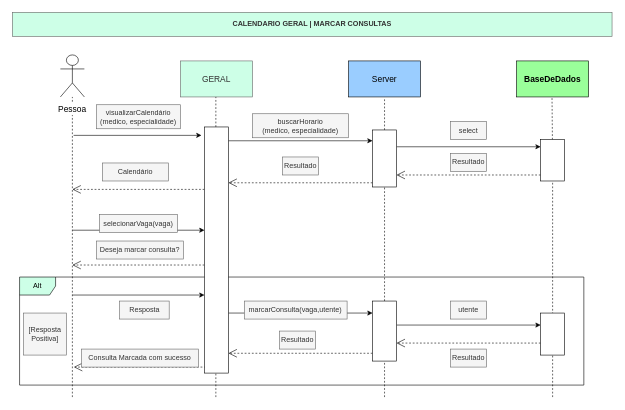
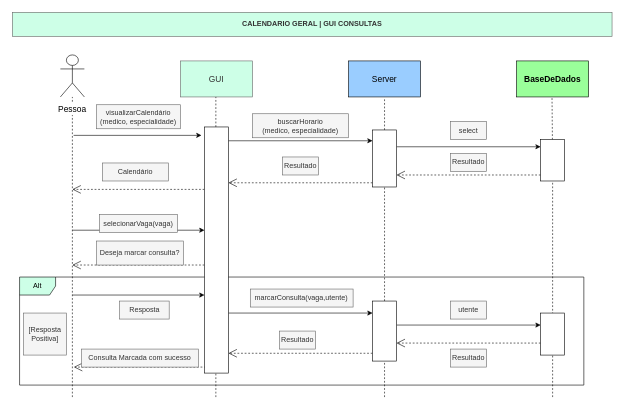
  <mxCell id="0" />
  <mxCell id="1" parent="0" />
  <mxCell id="2" value="Alt" style="shape=umlFrame;whiteSpace=wrap;html=1;fillColor=#CDFFE7;" parent="1" vertex="1"><mxGeometry x="32.01" y="461" width="940" height="180" as="geometry" /></mxCell>
  <mxCell id="3" value="" style="shape=umlActor;verticalLabelPosition=bottom;verticalAlign=top;html=1;outlineConnect=0;" parent="1" vertex="1"><mxGeometry x="100" y="91" width="40" height="70" as="geometry" /></mxCell>
- <mxCell id="4" value="&lt;b&gt;CALENDARIO GERAL | MARCAR CONSULTAS&lt;/b&gt;" style="text;html=1;align=center;verticalAlign=middle;whiteSpace=wrap;rounded=0;strokeColor=#666666;fontColor=#333333;fillColor=#CDFFE7;" parent="1" vertex="1"><mxGeometry x="20" y="20" width="999" height="40" as="geometry" /></mxCell>
+ <mxCell id="4" value="&lt;b&gt;CALENDARIO GERAL | GUI CONSULTAS&lt;/b&gt;" style="text;html=1;align=center;verticalAlign=middle;whiteSpace=wrap;rounded=0;strokeColor=#666666;fontColor=#333333;fillColor=#CDFFE7;" parent="1" vertex="1"><mxGeometry x="20" y="20" width="999" height="40" as="geometry" /></mxCell>
  <mxCell id="5" value="&lt;font style=&quot;font-size: 14px&quot;&gt;Server&lt;/font&gt;" style="rounded=0;whiteSpace=wrap;html=1;fillColor=#9ACDFF;" parent="1" vertex="1"><mxGeometry x="580" y="101" width="120" height="60" as="geometry" /></mxCell>
  <mxCell id="6" value="&lt;span style=&quot;font-size: 14px&quot;&gt;&lt;b&gt;BaseDeDados&lt;/b&gt;&lt;/span&gt;" style="rounded=0;whiteSpace=wrap;html=1;fillColor=#9AFF9A;" parent="1" vertex="1"><mxGeometry x="860" y="101" width="120" height="60" as="geometry" /></mxCell>
  <mxCell id="7" value="" style="endArrow=none;dashed=1;html=1;rounded=1;" parent="1" target="3" edge="1"><mxGeometry width="50" height="50" relative="1" as="geometry"><mxPoint x="120" y="661" as="sourcePoint" /><mxPoint x="120" y="191" as="targetPoint" /></mxGeometry></mxCell>
  <mxCell id="8" value="&lt;font style=&quot;font-size: 14px&quot;&gt;Pessoa&lt;/font&gt;" style="text;html=1;align=center;verticalAlign=middle;whiteSpace=wrap;rounded=0;fillColor=#ffffff;" parent="1" vertex="1"><mxGeometry x="90" y="171" width="60" height="20" as="geometry" /></mxCell>
  <mxCell id="9" value="" style="endArrow=none;dashed=1;html=1;rounded=1;" parent="1" source="27" edge="1"><mxGeometry width="50" height="50" relative="1" as="geometry"><mxPoint x="919" y="781" as="sourcePoint" /><mxPoint x="919" y="161" as="targetPoint" /></mxGeometry></mxCell>
- <mxCell id="10" value="&lt;font style=&quot;font-size: 14px&quot;&gt;GERAL&lt;/font&gt;" style="rounded=0;whiteSpace=wrap;html=1;strokeColor=#666666;fontColor=#333333;fillColor=#CDFFE7;" parent="1" vertex="1"><mxGeometry x="300" y="101" width="120" height="60" as="geometry" /></mxCell>
+ <mxCell id="10" value="&lt;font style=&quot;font-size: 14px&quot;&gt;GUI&lt;/font&gt;" style="rounded=0;whiteSpace=wrap;html=1;strokeColor=#666666;fontColor=#333333;fillColor=#CDFFE7;" parent="1" vertex="1"><mxGeometry x="300" y="101" width="120" height="60" as="geometry" /></mxCell>
  <mxCell id="11" value="" style="endArrow=none;dashed=1;html=1;rounded=1;" parent="1" edge="1"><mxGeometry width="50" height="50" relative="1" as="geometry"><mxPoint x="359" y="661" as="sourcePoint" /><mxPoint x="359" y="161" as="targetPoint" /></mxGeometry></mxCell>
  <mxCell id="12" value="" style="endArrow=none;dashed=1;html=1;rounded=1;" parent="1" source="25" edge="1"><mxGeometry width="50" height="50" relative="1" as="geometry"><mxPoint x="640" y="784.5" as="sourcePoint" /><mxPoint x="640" y="164.5" as="targetPoint" /></mxGeometry></mxCell>
  <mxCell id="13" value="" style="endArrow=classic;html=1;" parent="1" edge="1"><mxGeometry width="50" height="50" relative="1" as="geometry"><mxPoint x="122" y="225" as="sourcePoint" /><mxPoint x="335" y="225" as="targetPoint" /></mxGeometry></mxCell>
  <mxCell id="14" value="visualizarCalendário (medico, especialidade)" style="text;html=1;strokeColor=#666666;align=center;verticalAlign=middle;whiteSpace=wrap;rounded=0;fillColor=#f5f5f5;fontColor=#333333;" parent="1" vertex="1"><mxGeometry x="160" y="174" width="140" height="40" as="geometry" /></mxCell>
  <mxCell id="15" value="" style="endArrow=classic;html=1;" parent="1" edge="1"><mxGeometry width="50" height="50" relative="1" as="geometry"><mxPoint x="380" y="234" as="sourcePoint" /><mxPoint x="620" y="234" as="targetPoint" /></mxGeometry></mxCell>
  <mxCell id="16" value="buscarHorario&lt;br&gt;(medico, especialidade)" style="text;html=1;strokeColor=#666666;align=center;verticalAlign=middle;whiteSpace=wrap;rounded=0;fillColor=#f5f5f5;fontColor=#333333;" parent="1" vertex="1"><mxGeometry x="420" y="189" width="160" height="40" as="geometry" /></mxCell>
  <mxCell id="17" value="" style="endArrow=classic;html=1;" parent="1" edge="1"><mxGeometry width="50" height="50" relative="1" as="geometry"><mxPoint x="660" y="244" as="sourcePoint" /><mxPoint x="900" y="244" as="targetPoint" /></mxGeometry></mxCell>
  <mxCell id="18" value="select" style="text;html=1;strokeColor=#666666;align=center;verticalAlign=middle;whiteSpace=wrap;rounded=0;fillColor=#f5f5f5;fontColor=#333333;" parent="1" vertex="1"><mxGeometry x="750" y="202" width="60" height="30" as="geometry" /></mxCell>
  <mxCell id="19" value="" style="endArrow=open;endFill=1;endSize=12;html=1;dashed=1;" parent="1" edge="1"><mxGeometry width="160" relative="1" as="geometry"><mxPoint x="900" y="291" as="sourcePoint" /><mxPoint x="660" y="291" as="targetPoint" /></mxGeometry></mxCell>
  <mxCell id="20" value="" style="endArrow=open;endFill=1;endSize=12;html=1;dashed=1;" parent="1" edge="1"><mxGeometry width="160" relative="1" as="geometry"><mxPoint x="620" y="304" as="sourcePoint" /><mxPoint x="380" y="304" as="targetPoint" /></mxGeometry></mxCell>
  <mxCell id="21" value="" style="endArrow=open;endFill=1;endSize=12;html=1;dashed=1;" parent="1" edge="1"><mxGeometry width="160" relative="1" as="geometry"><mxPoint x="340" y="315" as="sourcePoint" /><mxPoint x="120" y="315" as="targetPoint" /></mxGeometry></mxCell>
  <mxCell id="22" value="Resultado" style="text;html=1;strokeColor=#666666;align=center;verticalAlign=middle;whiteSpace=wrap;rounded=0;fillColor=#f5f5f5;fontColor=#333333;" parent="1" vertex="1"><mxGeometry x="750" y="255" width="60" height="30" as="geometry" /></mxCell>
  <mxCell id="23" value="Resultado" style="text;html=1;strokeColor=#666666;align=center;verticalAlign=middle;whiteSpace=wrap;rounded=0;fillColor=#f5f5f5;fontColor=#333333;" parent="1" vertex="1"><mxGeometry x="470" y="261" width="60" height="30" as="geometry" /></mxCell>
  <mxCell id="24" value="Calendário" style="text;html=1;strokeColor=#666666;align=center;verticalAlign=middle;whiteSpace=wrap;rounded=0;fillColor=#f5f5f5;fontColor=#333333;" parent="1" vertex="1"><mxGeometry x="170" y="271" width="110" height="30" as="geometry" /></mxCell>
  <mxCell id="25" value="" style="rounded=0;whiteSpace=wrap;html=1;" parent="1" vertex="1"><mxGeometry x="620" y="216" width="40" height="95" as="geometry" /></mxCell>
  <mxCell id="26" value="" style="endArrow=none;dashed=1;html=1;rounded=1;" parent="1" source="46" target="25" edge="1"><mxGeometry width="50" height="50" relative="1" as="geometry"><mxPoint x="640" y="784.5" as="sourcePoint" /><mxPoint x="640" y="164.5" as="targetPoint" /></mxGeometry></mxCell>
  <mxCell id="27" value="" style="rounded=0;whiteSpace=wrap;html=1;" parent="1" vertex="1"><mxGeometry x="900" y="232" width="40" height="69" as="geometry" /></mxCell>
  <mxCell id="28" value="" style="endArrow=none;dashed=1;html=1;rounded=1;" parent="1" target="27" edge="1"><mxGeometry width="50" height="50" relative="1" as="geometry"><mxPoint x="920" y="661" as="sourcePoint" /><mxPoint x="919" y="161" as="targetPoint" /></mxGeometry></mxCell>
  <mxCell id="29" value="" style="endArrow=classic;html=1;" parent="1" edge="1"><mxGeometry width="50" height="50" relative="1" as="geometry"><mxPoint x="120" y="383" as="sourcePoint" /><mxPoint x="340" y="383" as="targetPoint" /></mxGeometry></mxCell>
  <mxCell id="30" value="selecionarVaga(vaga)" style="text;html=1;strokeColor=#666666;align=center;verticalAlign=middle;whiteSpace=wrap;rounded=0;fillColor=#f5f5f5;fontColor=#333333;" parent="1" vertex="1"><mxGeometry x="165" y="357" width="130" height="30" as="geometry" /></mxCell>
  <mxCell id="31" value="" style="endArrow=open;endFill=1;endSize=12;html=1;dashed=1;" parent="1" edge="1"><mxGeometry width="160" relative="1" as="geometry"><mxPoint x="340" y="441" as="sourcePoint" /><mxPoint x="120" y="441" as="targetPoint" /></mxGeometry></mxCell>
- <mxCell id="32" value="Deseja marcar consulta?" style="text;html=1;strokeColor=#666666;align=center;verticalAlign=middle;whiteSpace=wrap;rounded=0;fillColor=#f5f5f5;fontColor=#333333;" parent="1" vertex="1"><mxGeometry x="160" y="401" width="145" height="30" as="geometry" /></mxCell>
+ <mxCell id="32" value="Deseja marcar consulta?" style="text;html=1;strokeColor=#666666;align=center;verticalAlign=middle;whiteSpace=wrap;rounded=0;fillColor=#f5f5f5;fontColor=#333333;" parent="1" vertex="1"><mxGeometry x="160" y="401" width="145" height="40" as="geometry" /></mxCell>
  <mxCell id="33" value="" style="endArrow=classic;html=1;" parent="1" edge="1"><mxGeometry width="50" height="50" relative="1" as="geometry"><mxPoint x="120" y="491" as="sourcePoint" /><mxPoint x="340" y="491" as="targetPoint" /></mxGeometry></mxCell>
  <mxCell id="34" value="" style="endArrow=classic;html=1;" parent="1" edge="1"><mxGeometry width="50" height="50" relative="1" as="geometry"><mxPoint x="380" y="521" as="sourcePoint" /><mxPoint x="620" y="521" as="targetPoint" /></mxGeometry></mxCell>
  <mxCell id="35" value="" style="endArrow=classic;html=1;" parent="1" edge="1"><mxGeometry width="50" height="50" relative="1" as="geometry"><mxPoint x="660" y="541" as="sourcePoint" /><mxPoint x="900" y="541" as="targetPoint" /></mxGeometry></mxCell>
  <mxCell id="36" value="" style="endArrow=open;endFill=1;endSize=12;html=1;dashed=1;" parent="1" edge="1"><mxGeometry width="160" relative="1" as="geometry"><mxPoint x="900" y="571" as="sourcePoint" /><mxPoint x="660" y="571" as="targetPoint" /></mxGeometry></mxCell>
  <mxCell id="37" value="Resultado" style="text;html=1;strokeColor=#666666;align=center;verticalAlign=middle;whiteSpace=wrap;rounded=0;fillColor=#f5f5f5;fontColor=#333333;" parent="1" vertex="1"><mxGeometry x="750" y="581" width="60" height="30" as="geometry" /></mxCell>
  <mxCell id="38" value="utente" style="text;html=1;strokeColor=#666666;align=center;verticalAlign=middle;whiteSpace=wrap;rounded=0;fillColor=#f5f5f5;fontColor=#333333;" parent="1" vertex="1"><mxGeometry x="750" y="501" width="60" height="30" as="geometry" /></mxCell>
  <mxCell id="39" value="" style="endArrow=open;endFill=1;endSize=12;html=1;dashed=1;" parent="1" edge="1"><mxGeometry width="160" relative="1" as="geometry"><mxPoint x="620" y="588" as="sourcePoint" /><mxPoint x="380" y="588" as="targetPoint" /></mxGeometry></mxCell>
  <mxCell id="40" value="" style="endArrow=open;endFill=1;endSize=12;html=1;dashed=1;" parent="1" edge="1"><mxGeometry width="160" relative="1" as="geometry"><mxPoint x="342.5" y="611" as="sourcePoint" /><mxPoint x="122.5" y="611" as="targetPoint" /></mxGeometry></mxCell>
  <mxCell id="41" value="Resultado" style="text;html=1;strokeColor=#666666;align=center;verticalAlign=middle;whiteSpace=wrap;rounded=0;fillColor=#f5f5f5;fontColor=#333333;" parent="1" vertex="1"><mxGeometry x="465" y="551" width="60" height="30" as="geometry" /></mxCell>
  <mxCell id="42" value="Consulta Marcada com sucesso" style="text;html=1;strokeColor=#666666;align=center;verticalAlign=middle;whiteSpace=wrap;rounded=0;fillColor=#f5f5f5;fontColor=#333333;" parent="1" vertex="1"><mxGeometry x="135" y="581" width="195" height="30" as="geometry" /></mxCell>
  <mxCell id="43" value="Resposta" style="text;html=1;strokeColor=#666666;align=center;verticalAlign=middle;whiteSpace=wrap;rounded=0;fillColor=#f5f5f5;fontColor=#333333;" parent="1" vertex="1"><mxGeometry x="198.75" y="501" width="82.5" height="30" as="geometry" /></mxCell>
- <mxCell id="44" value="marcarConsulta(vaga,utente)" style="text;html=1;strokeColor=#666666;align=center;verticalAlign=middle;whiteSpace=wrap;rounded=0;fillColor=#f5f5f5;fontColor=#333333;" parent="1" vertex="1"><mxGeometry x="406.38" y="501" width="171.25" height="30" as="geometry" /></mxCell>
+ <mxCell id="44" value="marcarConsulta(vaga,utente)" style="text;html=1;strokeColor=#666666;align=center;verticalAlign=middle;whiteSpace=wrap;rounded=0;fillColor=#f5f5f5;fontColor=#333333;" parent="1" vertex="1"><mxGeometry x="416.38" y="481" width="171.25" height="30" as="geometry" /></mxCell>
  <mxCell id="45" value="[Resposta&lt;br&gt;Positiva]" style="text;html=1;strokeColor=#666666;align=center;verticalAlign=middle;whiteSpace=wrap;rounded=0;fillColor=#f5f5f5;fontColor=#333333;" parent="1" vertex="1"><mxGeometry x="38.75" y="521" width="71.25" height="70" as="geometry" /></mxCell>
  <mxCell id="46" value="" style="rounded=0;whiteSpace=wrap;html=1;" parent="1" vertex="1"><mxGeometry x="620" y="501" width="40" height="100" as="geometry" /></mxCell>
  <mxCell id="47" value="" style="endArrow=none;dashed=1;html=1;rounded=1;" parent="1" target="46" edge="1"><mxGeometry width="50" height="50" relative="1" as="geometry"><mxPoint x="640" y="661" as="sourcePoint" /><mxPoint x="640" y="311" as="targetPoint" /></mxGeometry></mxCell>
  <mxCell id="48" value="" style="rounded=0;whiteSpace=wrap;html=1;" parent="1" vertex="1"><mxGeometry x="900" y="521" width="40" height="70" as="geometry" /></mxCell>
  <mxCell id="49" value="" style="rounded=0;whiteSpace=wrap;html=1;" parent="1" vertex="1"><mxGeometry x="340" y="211" width="40" height="410" as="geometry" /></mxCell>
